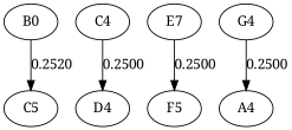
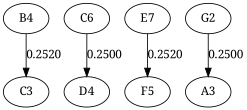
  strict graph {
    fontname="Noto Serif"
    node [fontname="Noto Serif"]
    edge [arrowtype=normal dir=forward fontname="Noto Serif"]
-   B4 [height=0.5 width=0.75 label=B0]
-   C5 [height=0.5 width=0.75]
-   C4 [height=0.5 width=0.75]
+   B4 [height=0.5 width=0.75]
+   C5 [height=0.5 width=0.75 label=C3]
+   C4 [height=0.5 width=0.75 label=C6]
    D4 [height=0.5 width=0.75]
    n5 [height=0.5 label=E7 width=0.75]
    n6 [height=0.5 label=F5 width=0.75]
-   G4 [height=0.5 width=0.75]
-   A4 [height=0.5 width=0.75]
+   G4 [height=0.5 width=0.75 label=G2]
+   A4 [height=0.5 width=0.75 label=A3]
    B4 -- C5 [label=0.2520]
    C4 -- D4 [label=0.2500]
-   n5 -- n6 [label=0.2500]
+   n5 -- n6 [label=0.2520]
    G4 -- A4 [label=0.2500]
  }
